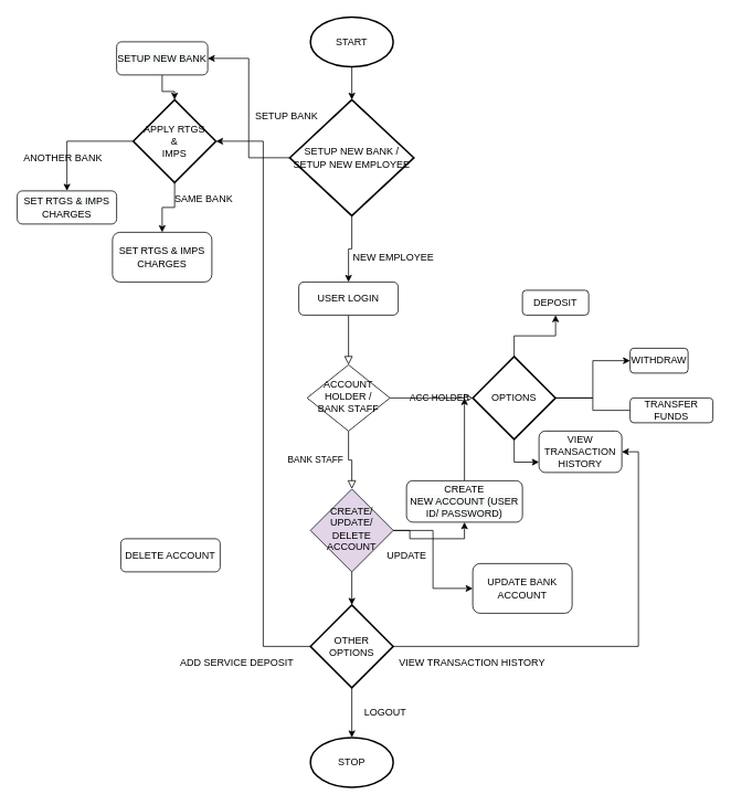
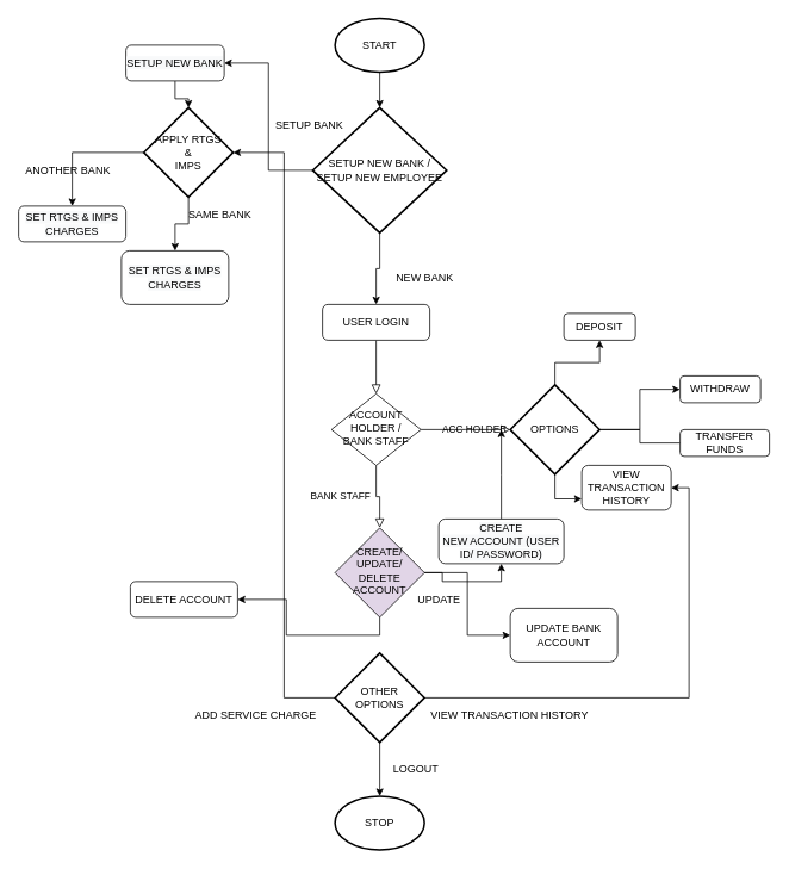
  <mxCell id="0" />
  <mxCell id="1" parent="0" />
  <mxCell id="2" value="" style="rounded=0;html=1;jettySize=auto;orthogonalLoop=1;fontSize=11;endArrow=block;endFill=0;endSize=8;strokeWidth=1;shadow=0;labelBackgroundColor=none;edgeStyle=orthogonalEdgeStyle;" parent="1" source="3" target="6" edge="1"><mxGeometry relative="1" as="geometry" /></mxCell>
  <mxCell id="3" value="USER LOGIN" style="rounded=1;whiteSpace=wrap;html=1;fontSize=12;glass=0;strokeWidth=1;shadow=0;" parent="1" vertex="1"><mxGeometry x="360" y="340" width="120" height="40" as="geometry" /></mxCell>
  <mxCell id="4" value="BANK STAFF" style="rounded=0;html=1;jettySize=auto;orthogonalLoop=1;fontSize=11;endArrow=block;endFill=0;endSize=8;strokeWidth=1;shadow=0;labelBackgroundColor=none;edgeStyle=orthogonalEdgeStyle;" parent="1" source="6" target="10" edge="1"><mxGeometry x="-0.054" y="-40" relative="1" as="geometry"><mxPoint x="-40" y="-40" as="offset" /></mxGeometry></mxCell>
  <mxCell id="5" value="ACC HOLDER" style="edgeStyle=orthogonalEdgeStyle;rounded=0;html=1;jettySize=auto;orthogonalLoop=1;fontSize=11;endArrow=block;endFill=0;endSize=8;strokeWidth=1;shadow=0;labelBackgroundColor=none;" parent="1" source="6" edge="1"><mxGeometry y="10" relative="1" as="geometry"><mxPoint as="offset" /><mxPoint x="570" y="480" as="targetPoint" /></mxGeometry></mxCell>
  <mxCell id="6" value="ACCOUNT HOLDER / BANK STAFF" style="rhombus;whiteSpace=wrap;html=1;shadow=0;fontFamily=Helvetica;fontSize=12;align=center;strokeWidth=1;spacing=6;spacingTop=-4;" parent="1" vertex="1"><mxGeometry x="370" y="440" width="100" height="80" as="geometry" /></mxCell>
  <mxCell id="7" style="edgeStyle=orthogonalEdgeStyle;rounded=0;orthogonalLoop=1;jettySize=auto;html=1;entryX=0;entryY=0.5;entryDx=0;entryDy=0;" edge="1" parent="1" source="10" target="38"><mxGeometry relative="1" as="geometry" /></mxCell>
  <mxCell id="8" style="edgeStyle=orthogonalEdgeStyle;rounded=0;orthogonalLoop=1;jettySize=auto;html=1;entryX=0.5;entryY=1;entryDx=0;entryDy=0;" edge="1" parent="1" source="10" target="40"><mxGeometry relative="1" as="geometry" /></mxCell>
- <mxCell id="9" style="edgeStyle=orthogonalEdgeStyle;rounded=0;orthogonalLoop=1;jettySize=auto;html=1;exitX=0.5;exitY=1;exitDx=0;exitDy=0;entryX=0.5;entryY=0;entryDx=0;entryDy=0;entryPerimeter=0;" edge="1" parent="1" source="10" target="44"><mxGeometry relative="1" as="geometry" /></mxCell>
+ <mxCell id="9" style="edgeStyle=orthogonalEdgeStyle;rounded=0;orthogonalLoop=1;jettySize=auto;html=1;exitX=0.5;exitY=1;exitDx=0;exitDy=0;" edge="1" parent="1" source="10" target="11"><mxGeometry relative="1" as="geometry" /></mxCell>
  <mxCell id="10" value="CREATE/&lt;br&gt;UPDATE/&lt;br&gt;DELETE&lt;br&gt;ACCOUNT" style="rhombus;whiteSpace=wrap;html=1;shadow=0;fontFamily=Helvetica;fontSize=12;align=center;strokeWidth=1;spacing=6;spacingTop=-4;fillColor=#e1d5e7;" parent="1" vertex="1"><mxGeometry x="374" y="590" width="100" height="100" as="geometry" /></mxCell>
  <mxCell id="11" value="DELETE ACCOUNT" style="rounded=1;whiteSpace=wrap;html=1;fontSize=12;glass=0;strokeWidth=1;shadow=0;" parent="1" vertex="1"><mxGeometry x="145" y="650" width="120" height="40" as="geometry" /></mxCell>
  <mxCell id="12" style="edgeStyle=orthogonalEdgeStyle;rounded=0;orthogonalLoop=1;jettySize=auto;html=1;entryX=0.5;entryY=0;entryDx=0;entryDy=0;entryPerimeter=0;" edge="1" parent="1" source="13" target="21"><mxGeometry relative="1" as="geometry" /></mxCell>
  <mxCell id="13" value="START" style="strokeWidth=2;html=1;shape=mxgraph.flowchart.start_1;whiteSpace=wrap;" vertex="1" parent="1"><mxGeometry x="374" y="20" width="100" height="60" as="geometry" /></mxCell>
  <mxCell id="14" style="edgeStyle=orthogonalEdgeStyle;rounded=0;orthogonalLoop=1;jettySize=auto;html=1;exitX=0;exitY=0.5;exitDx=0;exitDy=0;exitPerimeter=0;" edge="1" parent="1" source="16" target="31"><mxGeometry relative="1" as="geometry" /></mxCell>
  <mxCell id="15" style="edgeStyle=orthogonalEdgeStyle;rounded=0;orthogonalLoop=1;jettySize=auto;html=1;entryX=0.5;entryY=0;entryDx=0;entryDy=0;" edge="1" parent="1" source="16" target="32"><mxGeometry relative="1" as="geometry" /></mxCell>
  <mxCell id="16" value="APPLY RTGS&lt;br&gt;&amp;nbsp;&amp;amp;&amp;nbsp;&lt;br&gt;IMPS" style="strokeWidth=2;html=1;shape=mxgraph.flowchart.decision;whiteSpace=wrap;" vertex="1" parent="1"><mxGeometry x="160" y="120" width="100" height="100" as="geometry" /></mxCell>
  <mxCell id="17" value="SAME BANK" style="text;html=1;resizable=0;autosize=1;align=center;verticalAlign=middle;points=[];fillColor=none;strokeColor=none;rounded=0;" vertex="1" parent="1"><mxGeometry x="200" y="230" width="90" height="20" as="geometry" /></mxCell>
  <mxCell id="18" value="ANOTHER BANK" style="text;html=1;resizable=0;autosize=1;align=center;verticalAlign=middle;points=[];fillColor=none;strokeColor=none;rounded=0;" vertex="1" parent="1"><mxGeometry x="20" y="180" width="110" height="20" as="geometry" /></mxCell>
  <mxCell id="19" style="edgeStyle=orthogonalEdgeStyle;rounded=0;orthogonalLoop=1;jettySize=auto;html=1;" edge="1" parent="1" source="21" target="3"><mxGeometry relative="1" as="geometry" /></mxCell>
  <mxCell id="20" style="edgeStyle=orthogonalEdgeStyle;rounded=0;orthogonalLoop=1;jettySize=auto;html=1;entryX=1;entryY=0.5;entryDx=0;entryDy=0;" edge="1" parent="1" source="21" target="30"><mxGeometry relative="1" as="geometry" /></mxCell>
  <mxCell id="21" value="SETUP NEW BANK / SETUP NEW EMPLOYEE" style="strokeWidth=2;html=1;shape=mxgraph.flowchart.decision;whiteSpace=wrap;" vertex="1" parent="1"><mxGeometry x="349" y="120" width="150" height="140" as="geometry" /></mxCell>
  <mxCell id="22" value="SETUP BANK&lt;br&gt;" style="text;html=1;resizable=0;autosize=1;align=center;verticalAlign=middle;points=[];fillColor=none;strokeColor=none;rounded=0;" vertex="1" parent="1"><mxGeometry x="300" y="130" width="90" height="20" as="geometry" /></mxCell>
- <mxCell id="23" value="NEW EMPLOYEE&lt;br&gt;" style="text;html=1;resizable=0;autosize=1;align=center;verticalAlign=middle;points=[];fillColor=none;strokeColor=none;rounded=0;" vertex="1" parent="1"><mxGeometry x="419" y="300" width="110" height="20" as="geometry" /></mxCell>
+ <mxCell id="23" value="NEW BANK&lt;br&gt;" style="text;html=1;resizable=0;autosize=1;align=center;verticalAlign=middle;points=[];fillColor=none;strokeColor=none;rounded=0;" vertex="1" parent="1"><mxGeometry x="419" y="300" width="110" height="20" as="geometry" /></mxCell>
  <mxCell id="24" style="edgeStyle=orthogonalEdgeStyle;rounded=0;orthogonalLoop=1;jettySize=auto;html=1;entryX=0.5;entryY=1;entryDx=0;entryDy=0;" edge="1" parent="1" source="28" target="33"><mxGeometry relative="1" as="geometry" /></mxCell>
  <mxCell id="25" style="edgeStyle=orthogonalEdgeStyle;rounded=0;orthogonalLoop=1;jettySize=auto;html=1;entryX=0;entryY=0.5;entryDx=0;entryDy=0;exitX=1;exitY=0.5;exitDx=0;exitDy=0;exitPerimeter=0;" edge="1" parent="1" source="28" target="34"><mxGeometry relative="1" as="geometry" /></mxCell>
  <mxCell id="26" value="" style="edgeStyle=orthogonalEdgeStyle;rounded=0;orthogonalLoop=1;jettySize=auto;html=1;endArrow=none;" edge="1" parent="1" source="28" target="35"><mxGeometry relative="1" as="geometry" /></mxCell>
  <mxCell id="27" style="edgeStyle=orthogonalEdgeStyle;rounded=0;orthogonalLoop=1;jettySize=auto;html=1;exitX=0.5;exitY=1;exitDx=0;exitDy=0;exitPerimeter=0;entryX=0;entryY=0.75;entryDx=0;entryDy=0;" edge="1" parent="1" source="28" target="36"><mxGeometry relative="1" as="geometry" /></mxCell>
  <mxCell id="28" value="OPTIONS" style="strokeWidth=2;html=1;shape=mxgraph.flowchart.decision;whiteSpace=wrap;" vertex="1" parent="1"><mxGeometry x="570" y="430" width="100" height="100" as="geometry" /></mxCell>
  <mxCell id="29" style="edgeStyle=orthogonalEdgeStyle;rounded=0;orthogonalLoop=1;jettySize=auto;html=1;entryX=0.5;entryY=0;entryDx=0;entryDy=0;entryPerimeter=0;" edge="1" parent="1" source="30" target="16"><mxGeometry relative="1" as="geometry" /></mxCell>
  <mxCell id="30" value="&lt;meta charset=&quot;utf-8&quot;&gt;&lt;span style=&quot;color: rgb(0, 0, 0); font-family: helvetica; font-size: 12px; font-style: normal; font-weight: 400; letter-spacing: normal; text-align: center; text-indent: 0px; text-transform: none; word-spacing: 0px; background-color: rgb(248, 249, 250); display: inline; float: none;&quot;&gt;SETUP NEW BANK&lt;/span&gt;" style="rounded=1;whiteSpace=wrap;html=1;" vertex="1" parent="1"><mxGeometry x="140" y="50" width="110" height="40" as="geometry" /></mxCell>
  <mxCell id="31" value="&lt;meta charset=&quot;utf-8&quot;&gt;&lt;span style=&quot;color: rgb(0, 0, 0); font-family: helvetica; font-size: 12px; font-style: normal; font-weight: 400; letter-spacing: normal; text-align: center; text-indent: 0px; text-transform: none; word-spacing: 0px; background-color: rgb(248, 249, 250); display: inline; float: none;&quot;&gt;SET RTGS &amp;amp; IMPS CHARGES&lt;/span&gt;" style="rounded=1;whiteSpace=wrap;html=1;" vertex="1" parent="1"><mxGeometry x="20" y="230" width="120" height="40" as="geometry" /></mxCell>
  <mxCell id="32" value="&lt;meta charset=&quot;utf-8&quot;&gt;&lt;span style=&quot;color: rgb(0, 0, 0); font-family: helvetica; font-size: 12px; font-style: normal; font-weight: 400; letter-spacing: normal; text-align: center; text-indent: 0px; text-transform: none; word-spacing: 0px; background-color: rgb(248, 249, 250); display: inline; float: none;&quot;&gt;SET RTGS &amp;amp; IMPS CHARGES&lt;/span&gt;" style="rounded=1;whiteSpace=wrap;html=1;" vertex="1" parent="1"><mxGeometry x="135" y="280" width="120" height="60" as="geometry" /></mxCell>
  <mxCell id="33" value="DEPOSIT" style="rounded=1;whiteSpace=wrap;html=1;" vertex="1" parent="1"><mxGeometry x="630" y="350" width="80" height="30" as="geometry" /></mxCell>
- <mxCell id="34" value="WITHDRAW" style="rounded=1;whiteSpace=wrap;html=1;" vertex="1" parent="1"><mxGeometry x="760" y="420" width="70" height="30" as="geometry" /></mxCell>
+ <mxCell id="34" value="WITHDRAW" style="rounded=1;whiteSpace=wrap;html=1;" vertex="1" parent="1"><mxGeometry x="760" y="420" width="90" height="30" as="geometry" /></mxCell>
  <mxCell id="35" value="TRANSFER FUNDS" style="rounded=1;whiteSpace=wrap;html=1;" vertex="1" parent="1"><mxGeometry x="760" y="480" width="100" height="30" as="geometry" /></mxCell>
  <mxCell id="36" value="VIEW TRANSACTION HISTORY" style="rounded=1;whiteSpace=wrap;html=1;" vertex="1" parent="1"><mxGeometry x="650" y="520" width="100" height="50" as="geometry" /></mxCell>
  <mxCell id="37" value="UPDATE&lt;br&gt;" style="text;html=1;resizable=0;autosize=1;align=center;verticalAlign=middle;points=[];fillColor=none;strokeColor=none;rounded=0;" vertex="1" parent="1"><mxGeometry x="460" y="660" width="60" height="20" as="geometry" /></mxCell>
  <mxCell id="38" value="UPDATE BANK ACCOUNT" style="rounded=1;whiteSpace=wrap;html=1;" vertex="1" parent="1"><mxGeometry x="570" y="680" width="120" height="60" as="geometry" /></mxCell>
  <mxCell id="39" style="edgeStyle=orthogonalEdgeStyle;rounded=0;orthogonalLoop=1;jettySize=auto;html=1;" edge="1" parent="1" source="40"><mxGeometry relative="1" as="geometry"><mxPoint x="560" y="480" as="targetPoint" /></mxGeometry></mxCell>
  <mxCell id="40" value="&lt;span style=&quot;color: rgb(0 , 0 , 0) ; font-family: &amp;#34;helvetica&amp;#34; ; font-size: 12px ; font-style: normal ; font-weight: 400 ; letter-spacing: normal ; text-align: center ; text-indent: 0px ; text-transform: none ; word-spacing: 0px ; background-color: rgb(248 , 249 , 250) ; display: inline ; float: none&quot;&gt;CREATE&lt;/span&gt;&lt;br style=&quot;color: rgb(0 , 0 , 0) ; font-family: &amp;#34;helvetica&amp;#34; ; font-size: 12px ; font-style: normal ; font-weight: 400 ; letter-spacing: normal ; text-align: center ; text-indent: 0px ; text-transform: none ; word-spacing: 0px ; background-color: rgb(248 , 249 , 250)&quot;&gt;&lt;span style=&quot;color: rgb(0 , 0 , 0) ; font-family: &amp;#34;helvetica&amp;#34; ; font-size: 12px ; font-style: normal ; font-weight: 400 ; letter-spacing: normal ; text-align: center ; text-indent: 0px ; text-transform: none ; word-spacing: 0px ; background-color: rgb(248 , 249 , 250) ; display: inline ; float: none&quot;&gt;NEW ACCOUNT (USER ID/ PASSWORD)&lt;/span&gt;" style="rounded=1;whiteSpace=wrap;html=1;" vertex="1" parent="1"><mxGeometry x="490" y="580" width="140" height="50" as="geometry" /></mxCell>
  <mxCell id="41" style="edgeStyle=orthogonalEdgeStyle;rounded=0;orthogonalLoop=1;jettySize=auto;html=1;entryX=1;entryY=0.5;entryDx=0;entryDy=0;entryPerimeter=0;" edge="1" parent="1" source="44" target="16"><mxGeometry relative="1" as="geometry" /></mxCell>
  <mxCell id="42" style="edgeStyle=orthogonalEdgeStyle;rounded=0;orthogonalLoop=1;jettySize=auto;html=1;entryX=1;entryY=0.5;entryDx=0;entryDy=0;" edge="1" parent="1" source="44" target="36"><mxGeometry relative="1" as="geometry" /></mxCell>
  <mxCell id="43" style="edgeStyle=orthogonalEdgeStyle;rounded=0;orthogonalLoop=1;jettySize=auto;html=1;entryX=0.5;entryY=0;entryDx=0;entryDy=0;entryPerimeter=0;" edge="1" parent="1" source="44" target="47"><mxGeometry relative="1" as="geometry" /></mxCell>
  <mxCell id="44" value="OTHER OPTIONS" style="strokeWidth=2;html=1;shape=mxgraph.flowchart.decision;whiteSpace=wrap;" vertex="1" parent="1"><mxGeometry x="374" y="730" width="100" height="100" as="geometry" /></mxCell>
- <mxCell id="45" value="ADD SERVICE DEPOSIT" style="text;html=1;resizable=0;autosize=1;align=center;verticalAlign=middle;points=[];fillColor=none;strokeColor=none;rounded=0;" vertex="1" parent="1"><mxGeometry x="210" y="790" width="150" height="20" as="geometry" /></mxCell>
+ <mxCell id="45" value="ADD SERVICE CHARGE" style="text;html=1;resizable=0;autosize=1;align=center;verticalAlign=middle;points=[];fillColor=none;strokeColor=none;rounded=0;" vertex="1" parent="1"><mxGeometry x="210" y="790" width="150" height="20" as="geometry" /></mxCell>
  <mxCell id="46" value="VIEW TRANSACTION HISTORY" style="text;html=1;resizable=0;autosize=1;align=center;verticalAlign=middle;points=[];fillColor=none;strokeColor=none;rounded=0;" vertex="1" parent="1"><mxGeometry x="474" y="790" width="190" height="20" as="geometry" /></mxCell>
  <mxCell id="47" value="STOP" style="strokeWidth=2;html=1;shape=mxgraph.flowchart.start_1;whiteSpace=wrap;" vertex="1" parent="1"><mxGeometry x="374" y="890" width="100" height="60" as="geometry" /></mxCell>
  <mxCell id="48" value="LOGOUT&lt;br&gt;" style="text;html=1;resizable=0;autosize=1;align=center;verticalAlign=middle;points=[];fillColor=none;strokeColor=none;rounded=0;" vertex="1" parent="1"><mxGeometry x="429" y="850" width="70" height="20" as="geometry" /></mxCell>
